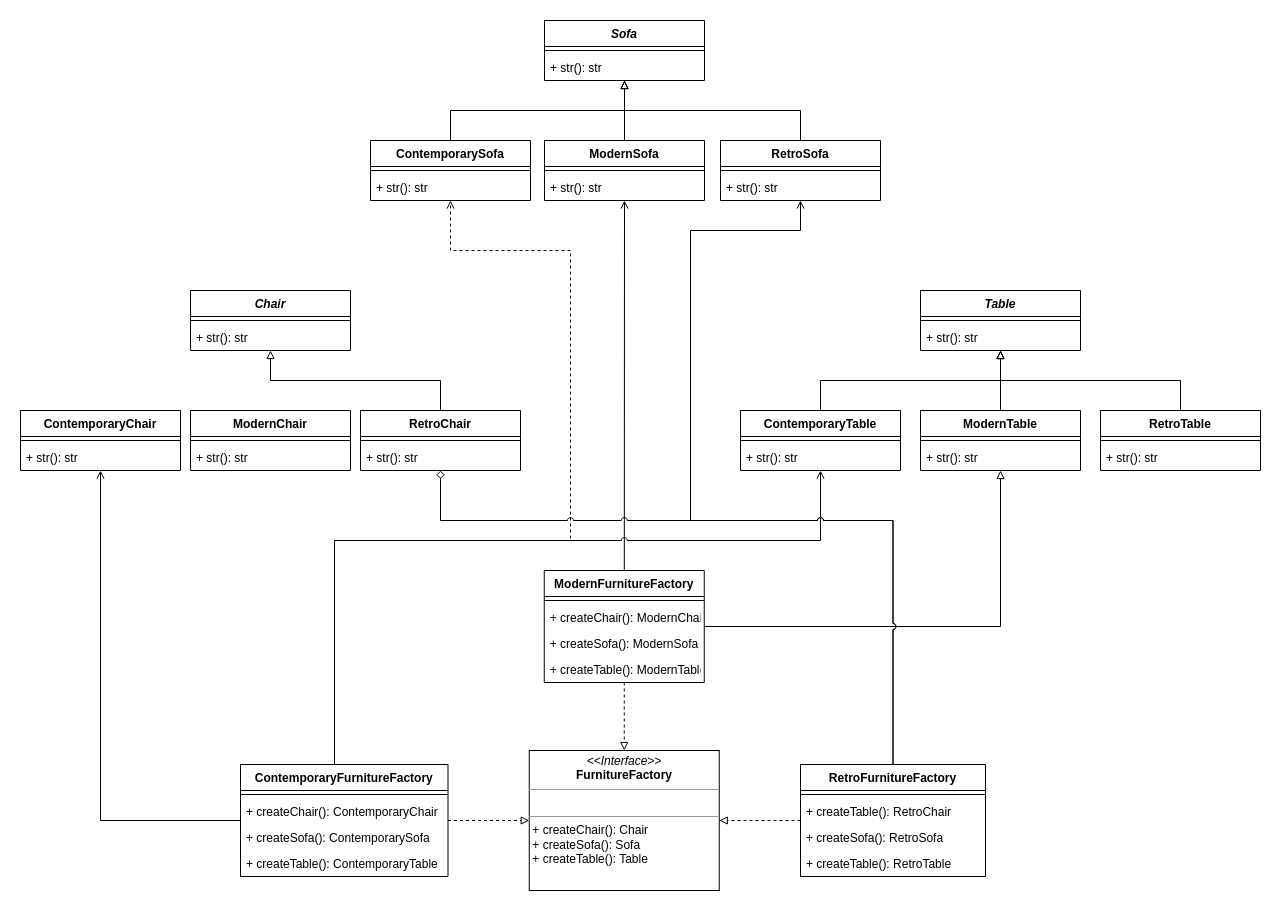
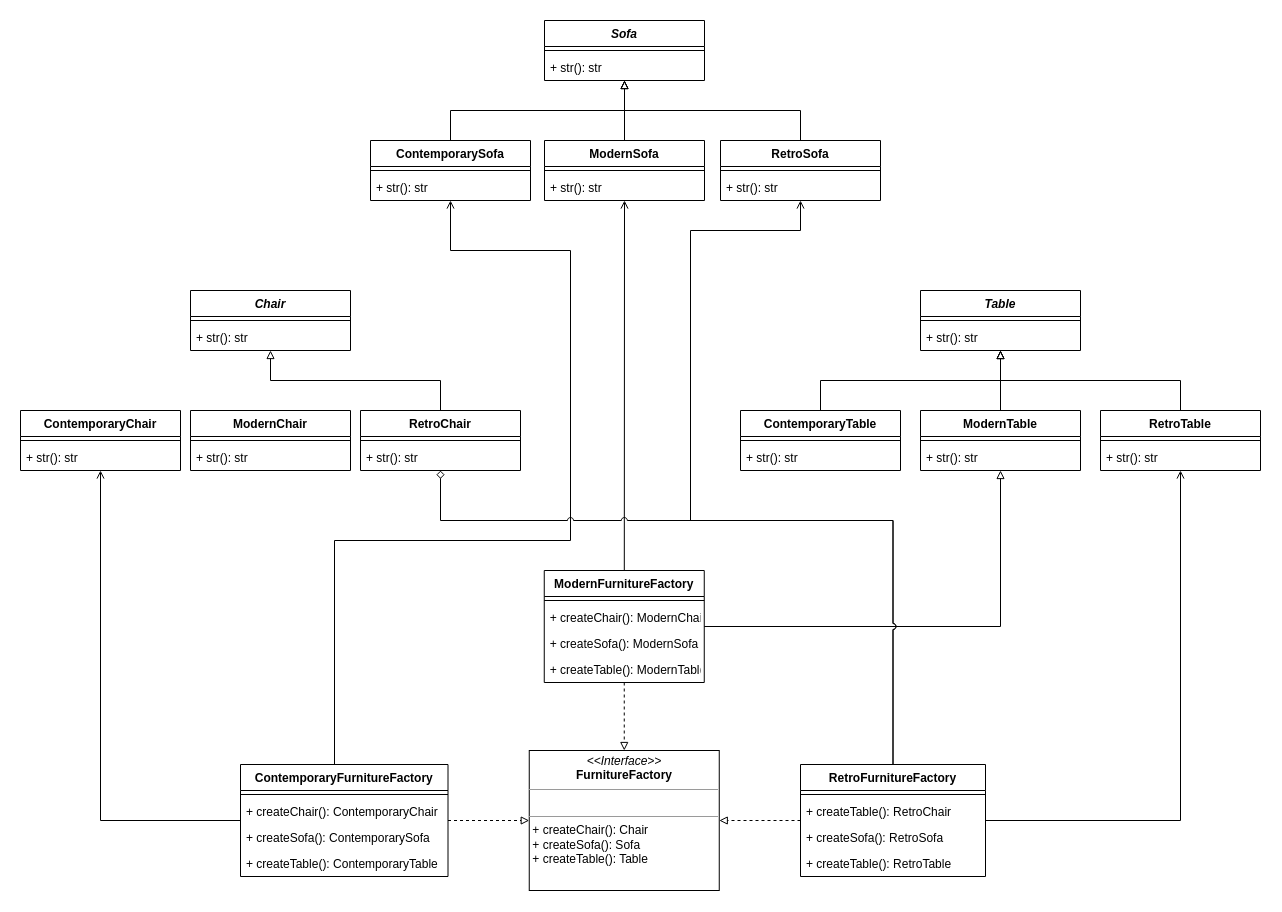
  <mxCell id="0" />
  <mxCell id="1" parent="0" />
  <mxCell id="2" value="Sofa" style="swimlane;fontStyle=3;align=center;verticalAlign=top;childLayout=stackLayout;horizontal=1;startSize=26;horizontalStack=0;resizeParent=1;resizeParentMax=0;resizeLast=0;collapsible=1;marginBottom=0;" vertex="1" parent="1"><mxGeometry x="544" y="20" width="160" height="60" as="geometry" /></mxCell>
  <mxCell id="3" value="" style="line;strokeWidth=1;fillColor=none;align=left;verticalAlign=middle;spacingTop=-1;spacingLeft=3;spacingRight=3;rotatable=0;labelPosition=right;points=[];portConstraint=eastwest;" vertex="1" parent="2"><mxGeometry y="26" width="160" height="8" as="geometry" /></mxCell>
  <mxCell id="4" value="+ str(): str" style="text;strokeColor=none;fillColor=none;align=left;verticalAlign=top;spacingLeft=4;spacingRight=4;overflow=hidden;rotatable=0;points=[[0,0.5],[1,0.5]];portConstraint=eastwest;" vertex="1" parent="2"><mxGeometry y="34" width="160" height="26" as="geometry" /></mxCell>
  <mxCell id="5" style="edgeStyle=orthogonalEdgeStyle;rounded=0;orthogonalLoop=1;jettySize=auto;html=1;endArrow=block;endFill=0;dashed=1;jumpStyle=arc;" edge="1" parent="1" source="8" target="13"><mxGeometry relative="1" as="geometry" /></mxCell>
  <mxCell id="6" style="edgeStyle=orthogonalEdgeStyle;rounded=0;orthogonalLoop=1;jettySize=auto;html=1;endArrow=open;endFill=0;jumpStyle=arc;" edge="1" parent="1" source="8" target="53"><mxGeometry relative="1" as="geometry" /></mxCell>
  <mxCell id="7" style="edgeStyle=orthogonalEdgeStyle;rounded=0;orthogonalLoop=1;jettySize=auto;html=1;endArrow=block;endFill=0;jumpStyle=arc;" edge="1" parent="1" source="8" target="57"><mxGeometry relative="1" as="geometry" /></mxCell>
  <mxCell id="8" value="ModernFurnitureFactory" style="swimlane;fontStyle=1;align=center;verticalAlign=top;childLayout=stackLayout;horizontal=1;startSize=26;horizontalStack=0;resizeParent=1;resizeParentMax=0;resizeLast=0;collapsible=1;marginBottom=0;" vertex="1" parent="1"><mxGeometry x="543.75" y="570" width="160" height="112" as="geometry" /></mxCell>
  <mxCell id="9" value="" style="line;strokeWidth=1;fillColor=none;align=left;verticalAlign=middle;spacingTop=-1;spacingLeft=3;spacingRight=3;rotatable=0;labelPosition=right;points=[];portConstraint=eastwest;" vertex="1" parent="8"><mxGeometry y="26" width="160" height="8" as="geometry" /></mxCell>
  <mxCell id="10" value="+ createChair(): ModernChair" style="text;strokeColor=none;fillColor=none;align=left;verticalAlign=top;spacingLeft=4;spacingRight=4;overflow=hidden;rotatable=0;points=[[0,0.5],[1,0.5]];portConstraint=eastwest;" vertex="1" parent="8"><mxGeometry y="34" width="160" height="26" as="geometry" /></mxCell>
  <mxCell id="11" value="+ createSofa(): ModernSofa" style="text;strokeColor=none;fillColor=none;align=left;verticalAlign=top;spacingLeft=4;spacingRight=4;overflow=hidden;rotatable=0;points=[[0,0.5],[1,0.5]];portConstraint=eastwest;" vertex="1" parent="8"><mxGeometry y="60" width="160" height="26" as="geometry" /></mxCell>
  <mxCell id="12" value="+ createTable(): ModernTable" style="text;strokeColor=none;fillColor=none;align=left;verticalAlign=top;spacingLeft=4;spacingRight=4;overflow=hidden;rotatable=0;points=[[0,0.5],[1,0.5]];portConstraint=eastwest;" vertex="1" parent="8"><mxGeometry y="86" width="160" height="26" as="geometry" /></mxCell>
  <mxCell id="13" value="&lt;p style=&quot;margin: 0px ; margin-top: 4px ; text-align: center&quot;&gt;&lt;i&gt;&amp;lt;&amp;lt;Interface&amp;gt;&amp;gt;&lt;/i&gt;&lt;br&gt;&lt;b&gt;FurnitureFactory&lt;/b&gt;&lt;/p&gt;&lt;hr size=&quot;1&quot;&gt;&lt;p style=&quot;margin: 0px ; margin-left: 4px&quot;&gt;&lt;br&gt;&lt;/p&gt;&lt;hr size=&quot;1&quot;&gt;&amp;nbsp;+ createChair(): Chair&lt;br&gt;&lt;span&gt;&amp;nbsp;+ createSofa(): Sofa&lt;br&gt;&lt;/span&gt;&amp;nbsp;+ createTable(): Table&lt;span&gt;&lt;br&gt;&lt;/span&gt;" style="verticalAlign=top;align=left;overflow=fill;fontSize=12;fontFamily=Helvetica;html=1;" vertex="1" parent="1"><mxGeometry x="528.75" y="750" width="190" height="140" as="geometry" /></mxCell>
  <mxCell id="14" style="edgeStyle=orthogonalEdgeStyle;rounded=0;orthogonalLoop=1;jettySize=auto;html=1;endArrow=block;endFill=0;dashed=1;jumpStyle=arc;" edge="1" parent="1" source="18" target="13"><mxGeometry relative="1" as="geometry" /></mxCell>
  <mxCell id="15" style="edgeStyle=orthogonalEdgeStyle;rounded=0;orthogonalLoop=1;jettySize=auto;html=1;endArrow=open;endFill=0;jumpStyle=arc;" edge="1" parent="1" source="18" target="38"><mxGeometry relative="1" as="geometry" /></mxCell>
- <mxCell id="16" style="edgeStyle=orthogonalEdgeStyle;rounded=0;orthogonalLoop=1;jettySize=auto;html=1;endArrow=open;endFill=0;jumpStyle=arc;" edge="1" parent="1" source="18" target="46"><mxGeometry relative="1" as="geometry"><Array as="points"><mxPoint x="334" y="540" /><mxPoint x="820" y="540" /></Array></mxGeometry></mxCell>
- <mxCell id="17" style="edgeStyle=orthogonalEdgeStyle;rounded=0;orthogonalLoop=1;jettySize=auto;html=1;endArrow=open;endFill=0;jumpStyle=arc;dashed=1;" edge="1" parent="1" source="18" target="42"><mxGeometry relative="1" as="geometry"><Array as="points"><mxPoint x="334" y="540" /><mxPoint x="570" y="540" /><mxPoint x="570" y="250" /><mxPoint x="450" y="250" /></Array></mxGeometry></mxCell>
+ <mxCell id="17" style="edgeStyle=orthogonalEdgeStyle;rounded=0;orthogonalLoop=1;jettySize=auto;html=1;endArrow=open;endFill=0;jumpStyle=arc;" edge="1" parent="1" source="18" target="42"><mxGeometry relative="1" as="geometry"><Array as="points"><mxPoint x="334" y="540" /><mxPoint x="570" y="540" /><mxPoint x="570" y="250" /><mxPoint x="450" y="250" /></Array></mxGeometry></mxCell>
  <mxCell id="18" value="ContemporaryFurnitureFactory" style="swimlane;fontStyle=1;align=center;verticalAlign=top;childLayout=stackLayout;horizontal=1;startSize=26;horizontalStack=0;resizeParent=1;resizeParentMax=0;resizeLast=0;collapsible=1;marginBottom=0;" vertex="1" parent="1"><mxGeometry x="240" y="764" width="207.5" height="112" as="geometry" /></mxCell>
  <mxCell id="19" value="" style="line;strokeWidth=1;fillColor=none;align=left;verticalAlign=middle;spacingTop=-1;spacingLeft=3;spacingRight=3;rotatable=0;labelPosition=right;points=[];portConstraint=eastwest;" vertex="1" parent="18"><mxGeometry y="26" width="207.5" height="8" as="geometry" /></mxCell>
  <mxCell id="20" value="+ createChair(): ContemporaryChair" style="text;strokeColor=none;fillColor=none;align=left;verticalAlign=top;spacingLeft=4;spacingRight=4;overflow=hidden;rotatable=0;points=[[0,0.5],[1,0.5]];portConstraint=eastwest;" vertex="1" parent="18"><mxGeometry y="34" width="207.5" height="26" as="geometry" /></mxCell>
  <mxCell id="21" value="+ createSofa(): ContemporarySofa" style="text;strokeColor=none;fillColor=none;align=left;verticalAlign=top;spacingLeft=4;spacingRight=4;overflow=hidden;rotatable=0;points=[[0,0.5],[1,0.5]];portConstraint=eastwest;" vertex="1" parent="18"><mxGeometry y="60" width="207.5" height="26" as="geometry" /></mxCell>
  <mxCell id="22" value="+ createTable(): ContemporaryTable" style="text;strokeColor=none;fillColor=none;align=left;verticalAlign=top;spacingLeft=4;spacingRight=4;overflow=hidden;rotatable=0;points=[[0,0.5],[1,0.5]];portConstraint=eastwest;" vertex="1" parent="18"><mxGeometry y="86" width="207.5" height="26" as="geometry" /></mxCell>
  <mxCell id="23" style="edgeStyle=orthogonalEdgeStyle;rounded=0;orthogonalLoop=1;jettySize=auto;html=1;endArrow=block;endFill=0;dashed=1;jumpStyle=arc;" edge="1" parent="1" source="27" target="13"><mxGeometry relative="1" as="geometry" /></mxCell>
+ <mxCell id="24" style="edgeStyle=orthogonalEdgeStyle;rounded=0;orthogonalLoop=1;jettySize=auto;html=1;endArrow=open;endFill=0;jumpStyle=arc;" edge="1" parent="1" source="27" target="65"><mxGeometry relative="1" as="geometry" /></mxCell>
  <mxCell id="25" style="edgeStyle=orthogonalEdgeStyle;rounded=0;orthogonalLoop=1;jettySize=auto;html=1;endArrow=open;endFill=0;jumpStyle=arc;" edge="1" parent="1" source="27" target="69"><mxGeometry relative="1" as="geometry"><Array as="points"><mxPoint x="893" y="520" /><mxPoint x="690" y="520" /><mxPoint x="690" y="230" /><mxPoint x="800" y="230" /></Array></mxGeometry></mxCell>
  <mxCell id="26" style="edgeStyle=orthogonalEdgeStyle;rounded=0;orthogonalLoop=1;jettySize=auto;html=1;endArrow=diamond;endFill=0;jumpStyle=arc;" edge="1" parent="1" source="27" target="61"><mxGeometry relative="1" as="geometry"><Array as="points"><mxPoint x="893" y="520" /><mxPoint x="440" y="520" /></Array></mxGeometry></mxCell>
  <mxCell id="27" value="RetroFurnitureFactory" style="swimlane;fontStyle=1;align=center;verticalAlign=top;childLayout=stackLayout;horizontal=1;startSize=26;horizontalStack=0;resizeParent=1;resizeParentMax=0;resizeLast=0;collapsible=1;marginBottom=0;" vertex="1" parent="1"><mxGeometry x="800" y="764" width="185" height="112" as="geometry" /></mxCell>
  <mxCell id="28" value="" style="line;strokeWidth=1;fillColor=none;align=left;verticalAlign=middle;spacingTop=-1;spacingLeft=3;spacingRight=3;rotatable=0;labelPosition=right;points=[];portConstraint=eastwest;" vertex="1" parent="27"><mxGeometry y="26" width="185" height="8" as="geometry" /></mxCell>
  <mxCell id="29" value="+ createTable(): RetroChair" style="text;strokeColor=none;fillColor=none;align=left;verticalAlign=top;spacingLeft=4;spacingRight=4;overflow=hidden;rotatable=0;points=[[0,0.5],[1,0.5]];portConstraint=eastwest;" vertex="1" parent="27"><mxGeometry y="34" width="185" height="26" as="geometry" /></mxCell>
  <mxCell id="30" value="+ createSofa(): RetroSofa" style="text;strokeColor=none;fillColor=none;align=left;verticalAlign=top;spacingLeft=4;spacingRight=4;overflow=hidden;rotatable=0;points=[[0,0.5],[1,0.5]];portConstraint=eastwest;" vertex="1" parent="27"><mxGeometry y="60" width="185" height="26" as="geometry" /></mxCell>
  <mxCell id="31" value="+ createTable(): RetroTable" style="text;strokeColor=none;fillColor=none;align=left;verticalAlign=top;spacingLeft=4;spacingRight=4;overflow=hidden;rotatable=0;points=[[0,0.5],[1,0.5]];portConstraint=eastwest;" vertex="1" parent="27"><mxGeometry y="86" width="185" height="26" as="geometry" /></mxCell>
  <mxCell id="32" value="Table" style="swimlane;fontStyle=3;align=center;verticalAlign=top;childLayout=stackLayout;horizontal=1;startSize=26;horizontalStack=0;resizeParent=1;resizeParentMax=0;resizeLast=0;collapsible=1;marginBottom=0;" vertex="1" parent="1"><mxGeometry x="920" y="290" width="160" height="60" as="geometry" /></mxCell>
  <mxCell id="33" value="" style="line;strokeWidth=1;fillColor=none;align=left;verticalAlign=middle;spacingTop=-1;spacingLeft=3;spacingRight=3;rotatable=0;labelPosition=right;points=[];portConstraint=eastwest;" vertex="1" parent="32"><mxGeometry y="26" width="160" height="8" as="geometry" /></mxCell>
  <mxCell id="34" value="+ str(): str" style="text;strokeColor=none;fillColor=none;align=left;verticalAlign=top;spacingLeft=4;spacingRight=4;overflow=hidden;rotatable=0;points=[[0,0.5],[1,0.5]];portConstraint=eastwest;" vertex="1" parent="32"><mxGeometry y="34" width="160" height="26" as="geometry" /></mxCell>
  <mxCell id="35" value="Chair" style="swimlane;fontStyle=3;align=center;verticalAlign=top;childLayout=stackLayout;horizontal=1;startSize=26;horizontalStack=0;resizeParent=1;resizeParentMax=0;resizeLast=0;collapsible=1;marginBottom=0;" vertex="1" parent="1"><mxGeometry x="190" y="290" width="160" height="60" as="geometry" /></mxCell>
  <mxCell id="36" value="" style="line;strokeWidth=1;fillColor=none;align=left;verticalAlign=middle;spacingTop=-1;spacingLeft=3;spacingRight=3;rotatable=0;labelPosition=right;points=[];portConstraint=eastwest;" vertex="1" parent="35"><mxGeometry y="26" width="160" height="8" as="geometry" /></mxCell>
  <mxCell id="37" value="+ str(): str" style="text;strokeColor=none;fillColor=none;align=left;verticalAlign=top;spacingLeft=4;spacingRight=4;overflow=hidden;rotatable=0;points=[[0,0.5],[1,0.5]];portConstraint=eastwest;" vertex="1" parent="35"><mxGeometry y="34" width="160" height="26" as="geometry" /></mxCell>
  <mxCell id="38" value="ContemporaryChair" style="swimlane;fontStyle=1;align=center;verticalAlign=top;childLayout=stackLayout;horizontal=1;startSize=26;horizontalStack=0;resizeParent=1;resizeParentMax=0;resizeLast=0;collapsible=1;marginBottom=0;" vertex="1" parent="1"><mxGeometry x="20" y="410" width="160" height="60" as="geometry" /></mxCell>
  <mxCell id="39" value="" style="line;strokeWidth=1;fillColor=none;align=left;verticalAlign=middle;spacingTop=-1;spacingLeft=3;spacingRight=3;rotatable=0;labelPosition=right;points=[];portConstraint=eastwest;" vertex="1" parent="38"><mxGeometry y="26" width="160" height="8" as="geometry" /></mxCell>
  <mxCell id="40" value="+ str(): str" style="text;strokeColor=none;fillColor=none;align=left;verticalAlign=top;spacingLeft=4;spacingRight=4;overflow=hidden;rotatable=0;points=[[0,0.5],[1,0.5]];portConstraint=eastwest;" vertex="1" parent="38"><mxGeometry y="34" width="160" height="26" as="geometry" /></mxCell>
  <mxCell id="41" style="edgeStyle=orthogonalEdgeStyle;rounded=0;orthogonalLoop=1;jettySize=auto;html=1;endArrow=block;endFill=0;jumpStyle=arc;" edge="1" parent="1" source="42" target="2"><mxGeometry relative="1" as="geometry"><Array as="points"><mxPoint x="450" y="110" /><mxPoint x="624" y="110" /></Array></mxGeometry></mxCell>
  <mxCell id="42" value="ContemporarySofa" style="swimlane;fontStyle=1;align=center;verticalAlign=top;childLayout=stackLayout;horizontal=1;startSize=26;horizontalStack=0;resizeParent=1;resizeParentMax=0;resizeLast=0;collapsible=1;marginBottom=0;" vertex="1" parent="1"><mxGeometry x="370" y="140" width="160" height="60" as="geometry" /></mxCell>
  <mxCell id="43" value="" style="line;strokeWidth=1;fillColor=none;align=left;verticalAlign=middle;spacingTop=-1;spacingLeft=3;spacingRight=3;rotatable=0;labelPosition=right;points=[];portConstraint=eastwest;" vertex="1" parent="42"><mxGeometry y="26" width="160" height="8" as="geometry" /></mxCell>
  <mxCell id="44" value="+ str(): str" style="text;strokeColor=none;fillColor=none;align=left;verticalAlign=top;spacingLeft=4;spacingRight=4;overflow=hidden;rotatable=0;points=[[0,0.5],[1,0.5]];portConstraint=eastwest;" vertex="1" parent="42"><mxGeometry y="34" width="160" height="26" as="geometry" /></mxCell>
  <mxCell id="45" style="edgeStyle=orthogonalEdgeStyle;rounded=0;orthogonalLoop=1;jettySize=auto;html=1;endArrow=block;endFill=0;jumpStyle=arc;" edge="1" parent="1" source="46" target="32"><mxGeometry relative="1" as="geometry"><Array as="points"><mxPoint x="820" y="380" /><mxPoint x="1000" y="380" /></Array></mxGeometry></mxCell>
  <mxCell id="46" value="ContemporaryTable" style="swimlane;fontStyle=1;align=center;verticalAlign=top;childLayout=stackLayout;horizontal=1;startSize=26;horizontalStack=0;resizeParent=1;resizeParentMax=0;resizeLast=0;collapsible=1;marginBottom=0;" vertex="1" parent="1"><mxGeometry x="740" y="410" width="160" height="60" as="geometry" /></mxCell>
  <mxCell id="47" value="" style="line;strokeWidth=1;fillColor=none;align=left;verticalAlign=middle;spacingTop=-1;spacingLeft=3;spacingRight=3;rotatable=0;labelPosition=right;points=[];portConstraint=eastwest;" vertex="1" parent="46"><mxGeometry y="26" width="160" height="8" as="geometry" /></mxCell>
  <mxCell id="48" value="+ str(): str" style="text;strokeColor=none;fillColor=none;align=left;verticalAlign=top;spacingLeft=4;spacingRight=4;overflow=hidden;rotatable=0;points=[[0,0.5],[1,0.5]];portConstraint=eastwest;" vertex="1" parent="46"><mxGeometry y="34" width="160" height="26" as="geometry" /></mxCell>
  <mxCell id="49" value="ModernChair" style="swimlane;fontStyle=1;align=center;verticalAlign=top;childLayout=stackLayout;horizontal=1;startSize=26;horizontalStack=0;resizeParent=1;resizeParentMax=0;resizeLast=0;collapsible=1;marginBottom=0;" vertex="1" parent="1"><mxGeometry x="190" y="410" width="160" height="60" as="geometry" /></mxCell>
  <mxCell id="50" value="" style="line;strokeWidth=1;fillColor=none;align=left;verticalAlign=middle;spacingTop=-1;spacingLeft=3;spacingRight=3;rotatable=0;labelPosition=right;points=[];portConstraint=eastwest;" vertex="1" parent="49"><mxGeometry y="26" width="160" height="8" as="geometry" /></mxCell>
  <mxCell id="51" value="+ str(): str" style="text;strokeColor=none;fillColor=none;align=left;verticalAlign=top;spacingLeft=4;spacingRight=4;overflow=hidden;rotatable=0;points=[[0,0.5],[1,0.5]];portConstraint=eastwest;" vertex="1" parent="49"><mxGeometry y="34" width="160" height="26" as="geometry" /></mxCell>
  <mxCell id="52" style="edgeStyle=orthogonalEdgeStyle;rounded=0;orthogonalLoop=1;jettySize=auto;html=1;endArrow=block;endFill=0;jumpStyle=arc;" edge="1" parent="1" source="53" target="2"><mxGeometry relative="1" as="geometry"><mxPoint x="454" y="90" as="targetPoint" /></mxGeometry></mxCell>
  <mxCell id="53" value="ModernSofa" style="swimlane;fontStyle=1;align=center;verticalAlign=top;childLayout=stackLayout;horizontal=1;startSize=26;horizontalStack=0;resizeParent=1;resizeParentMax=0;resizeLast=0;collapsible=1;marginBottom=0;" vertex="1" parent="1"><mxGeometry x="544" y="140" width="160" height="60" as="geometry" /></mxCell>
  <mxCell id="54" value="" style="line;strokeWidth=1;fillColor=none;align=left;verticalAlign=middle;spacingTop=-1;spacingLeft=3;spacingRight=3;rotatable=0;labelPosition=right;points=[];portConstraint=eastwest;" vertex="1" parent="53"><mxGeometry y="26" width="160" height="8" as="geometry" /></mxCell>
  <mxCell id="55" value="+ str(): str" style="text;strokeColor=none;fillColor=none;align=left;verticalAlign=top;spacingLeft=4;spacingRight=4;overflow=hidden;rotatable=0;points=[[0,0.5],[1,0.5]];portConstraint=eastwest;" vertex="1" parent="53"><mxGeometry y="34" width="160" height="26" as="geometry" /></mxCell>
  <mxCell id="56" style="edgeStyle=orthogonalEdgeStyle;rounded=0;orthogonalLoop=1;jettySize=auto;html=1;endArrow=block;endFill=0;jumpStyle=arc;" edge="1" parent="1" source="57" target="32"><mxGeometry relative="1" as="geometry"><mxPoint x="1000" y="350" as="targetPoint" /></mxGeometry></mxCell>
  <mxCell id="57" value="ModernTable" style="swimlane;fontStyle=1;align=center;verticalAlign=top;childLayout=stackLayout;horizontal=1;startSize=26;horizontalStack=0;resizeParent=1;resizeParentMax=0;resizeLast=0;collapsible=1;marginBottom=0;" vertex="1" parent="1"><mxGeometry x="920" y="410" width="160" height="60" as="geometry" /></mxCell>
  <mxCell id="58" value="" style="line;strokeWidth=1;fillColor=none;align=left;verticalAlign=middle;spacingTop=-1;spacingLeft=3;spacingRight=3;rotatable=0;labelPosition=right;points=[];portConstraint=eastwest;" vertex="1" parent="57"><mxGeometry y="26" width="160" height="8" as="geometry" /></mxCell>
  <mxCell id="59" value="+ str(): str" style="text;strokeColor=none;fillColor=none;align=left;verticalAlign=top;spacingLeft=4;spacingRight=4;overflow=hidden;rotatable=0;points=[[0,0.5],[1,0.5]];portConstraint=eastwest;" vertex="1" parent="57"><mxGeometry y="34" width="160" height="26" as="geometry" /></mxCell>
  <mxCell id="60" style="edgeStyle=orthogonalEdgeStyle;rounded=0;orthogonalLoop=1;jettySize=auto;html=1;endArrow=block;endFill=0;exitX=0.5;exitY=0;exitDx=0;exitDy=0;jumpStyle=arc;" edge="1" parent="1" source="61" target="35"><mxGeometry relative="1" as="geometry" /></mxCell>
  <mxCell id="61" value="RetroChair" style="swimlane;fontStyle=1;align=center;verticalAlign=top;childLayout=stackLayout;horizontal=1;startSize=26;horizontalStack=0;resizeParent=1;resizeParentMax=0;resizeLast=0;collapsible=1;marginBottom=0;" vertex="1" parent="1"><mxGeometry x="360" y="410" width="160" height="60" as="geometry" /></mxCell>
  <mxCell id="62" value="" style="line;strokeWidth=1;fillColor=none;align=left;verticalAlign=middle;spacingTop=-1;spacingLeft=3;spacingRight=3;rotatable=0;labelPosition=right;points=[];portConstraint=eastwest;" vertex="1" parent="61"><mxGeometry y="26" width="160" height="8" as="geometry" /></mxCell>
  <mxCell id="63" value="+ str(): str" style="text;strokeColor=none;fillColor=none;align=left;verticalAlign=top;spacingLeft=4;spacingRight=4;overflow=hidden;rotatable=0;points=[[0,0.5],[1,0.5]];portConstraint=eastwest;" vertex="1" parent="61"><mxGeometry y="34" width="160" height="26" as="geometry" /></mxCell>
  <mxCell id="64" style="edgeStyle=orthogonalEdgeStyle;rounded=0;orthogonalLoop=1;jettySize=auto;html=1;endArrow=block;endFill=0;jumpStyle=arc;" edge="1" parent="1" source="65" target="32"><mxGeometry relative="1" as="geometry"><Array as="points"><mxPoint x="1180" y="380" /><mxPoint x="1000" y="380" /></Array></mxGeometry></mxCell>
  <mxCell id="65" value="RetroTable" style="swimlane;fontStyle=1;align=center;verticalAlign=top;childLayout=stackLayout;horizontal=1;startSize=26;horizontalStack=0;resizeParent=1;resizeParentMax=0;resizeLast=0;collapsible=1;marginBottom=0;" vertex="1" parent="1"><mxGeometry x="1100" y="410" width="160" height="60" as="geometry" /></mxCell>
  <mxCell id="66" value="" style="line;strokeWidth=1;fillColor=none;align=left;verticalAlign=middle;spacingTop=-1;spacingLeft=3;spacingRight=3;rotatable=0;labelPosition=right;points=[];portConstraint=eastwest;" vertex="1" parent="65"><mxGeometry y="26" width="160" height="8" as="geometry" /></mxCell>
  <mxCell id="67" value="+ str(): str" style="text;strokeColor=none;fillColor=none;align=left;verticalAlign=top;spacingLeft=4;spacingRight=4;overflow=hidden;rotatable=0;points=[[0,0.5],[1,0.5]];portConstraint=eastwest;" vertex="1" parent="65"><mxGeometry y="34" width="160" height="26" as="geometry" /></mxCell>
  <mxCell id="68" style="edgeStyle=orthogonalEdgeStyle;rounded=0;orthogonalLoop=1;jettySize=auto;html=1;endArrow=block;endFill=0;jumpStyle=arc;" edge="1" parent="1" source="69" target="2"><mxGeometry relative="1" as="geometry"><Array as="points"><mxPoint x="800" y="110" /><mxPoint x="624" y="110" /></Array></mxGeometry></mxCell>
  <mxCell id="69" value="RetroSofa" style="swimlane;fontStyle=1;align=center;verticalAlign=top;childLayout=stackLayout;horizontal=1;startSize=26;horizontalStack=0;resizeParent=1;resizeParentMax=0;resizeLast=0;collapsible=1;marginBottom=0;" vertex="1" parent="1"><mxGeometry x="720" y="140" width="160" height="60" as="geometry" /></mxCell>
  <mxCell id="70" value="" style="line;strokeWidth=1;fillColor=none;align=left;verticalAlign=middle;spacingTop=-1;spacingLeft=3;spacingRight=3;rotatable=0;labelPosition=right;points=[];portConstraint=eastwest;" vertex="1" parent="69"><mxGeometry y="26" width="160" height="8" as="geometry" /></mxCell>
  <mxCell id="71" value="+ str(): str" style="text;strokeColor=none;fillColor=none;align=left;verticalAlign=top;spacingLeft=4;spacingRight=4;overflow=hidden;rotatable=0;points=[[0,0.5],[1,0.5]];portConstraint=eastwest;" vertex="1" parent="69"><mxGeometry y="34" width="160" height="26" as="geometry" /></mxCell>
